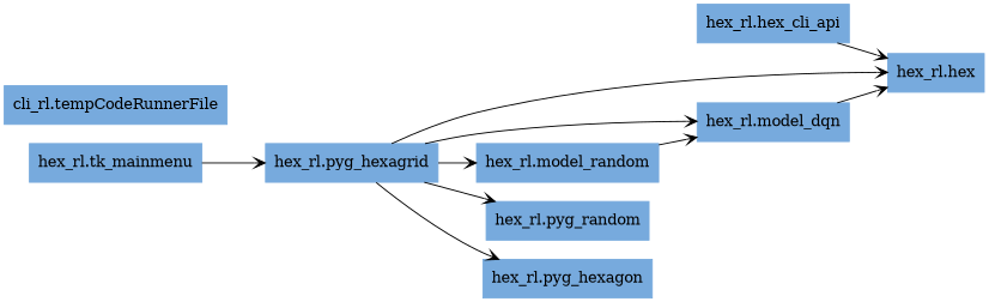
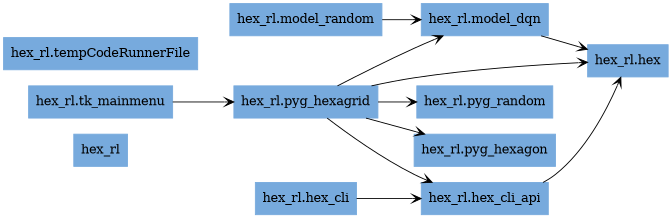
  digraph {
    rankdir=LR
    node [color="#77AADD" shape=box style=filled]
    edge [arrowhead=open arrowtail=none]
+   n1 [label=hex_rl]
    n2 [label="hex_rl.hex"]
+   n3 [label="hex_rl.hex_cli"]
    n4 [label="hex_rl.hex_cli_api"]
    n5 [label="hex_rl.model_dqn"]
    n6 [label="hex_rl.model_random"]
    n7 [label="hex_rl.pyg_random"]
    n8 [label="hex_rl.pyg_hexagon"]
    n9 [label="hex_rl.pyg_hexagrid"]
-   n10 [label="cli_rl.tempCodeRunnerFile"]
+   n10 [label="hex_rl.tempCodeRunnerFile"]
    n11 [label="hex_rl.tk_mainmenu"]
+   n3 -> n4
    n4 -> n2
    n5 -> n2
    n6 -> n5
    n9 -> n2
    n9 -> n5
-   n9 -> n6
+   n9 -> n4
    n9 -> n7
    n9 -> n8
    n11 -> n9
  }
